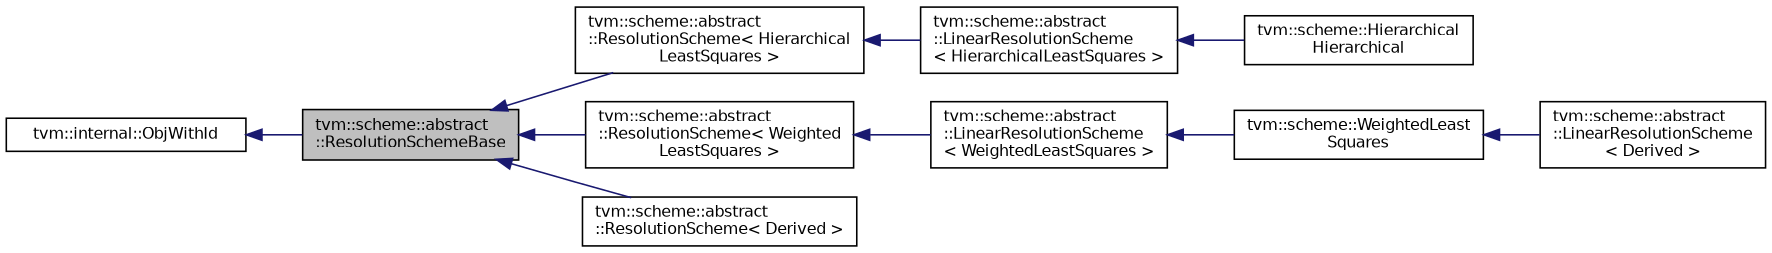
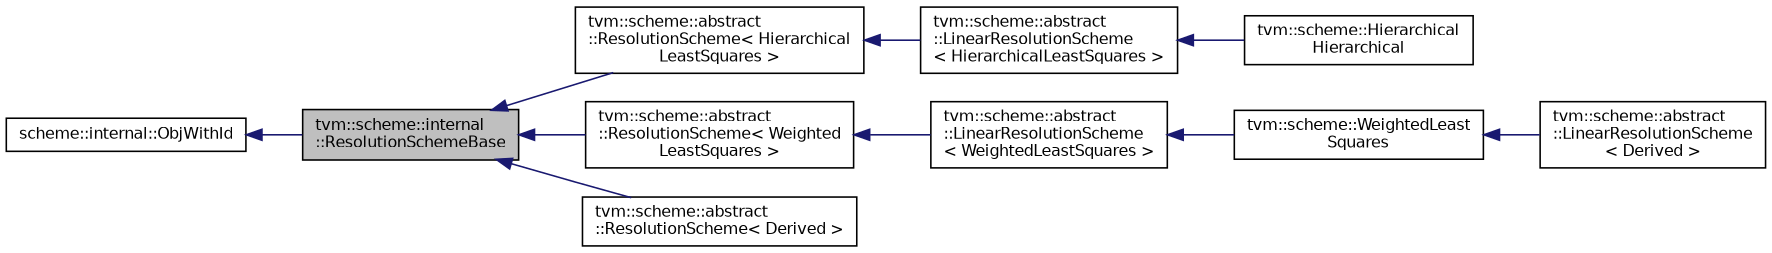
  digraph {
    rankdir=LR
    node [color=black fillcolor=white fontname=Helvetica fontsize=10 shape=record style=filled]
    edge [color=midnightblue dir=back fontname=Helvetica fontsize=10 labelfontname=Helvetica labelfontsize=10 style=solid]
-   n1 [fillcolor=grey75 fontcolor=black height=0.2 label="tvm::scheme::abstract\l::ResolutionSchemeBase" width=0.4]
+   n1 [fillcolor=grey75 fontcolor=black height=0.2 label="tvm::scheme::internal\l::ResolutionSchemeBase" width=0.4]
    n2 [height=0.2 label="tvm::scheme::abstract\l::ResolutionScheme\< Hierarchical\lLeastSquares \>" width=0.4]
    n3 [height=0.2 label="tvm::scheme::abstract\l::ResolutionScheme\< Weighted\lLeastSquares \>" width=0.4]
    n4 [height=0.2 label="tvm::scheme::abstract\l::ResolutionScheme\< Derived \>" width=0.4]
    n5 [height=0.2 label="tvm::scheme::abstract\l::LinearResolutionScheme\l\< HierarchicalLeastSquares \>" width=0.4]
    n6 [height=0.2 label="tvm::scheme::abstract\l::LinearResolutionScheme\l\< WeightedLeastSquares \>" width=0.4]
-   n7 [height=0.2 label="tvm::internal::ObjWithId" width=0.4]
+   n7 [height=0.2 label="scheme::internal::ObjWithId" width=0.4]
    n8 [height=0.2 label="tvm::scheme::Hierarchical\lHierarchical" width=0.4]
    n9 [height=0.2 label="tvm::scheme::WeightedLeast\lSquares" width=0.4]
    n10 [height=0.2 label="tvm::scheme::abstract\l::LinearResolutionScheme\l\< Derived \>" width=0.4]
    n1 -> n2
    n1 -> n3
    n1 -> n4
    n2 -> n5
    n3 -> n6
    n5 -> n8
    n6 -> n9
    n7 -> n1
    n9 -> n10
  }
